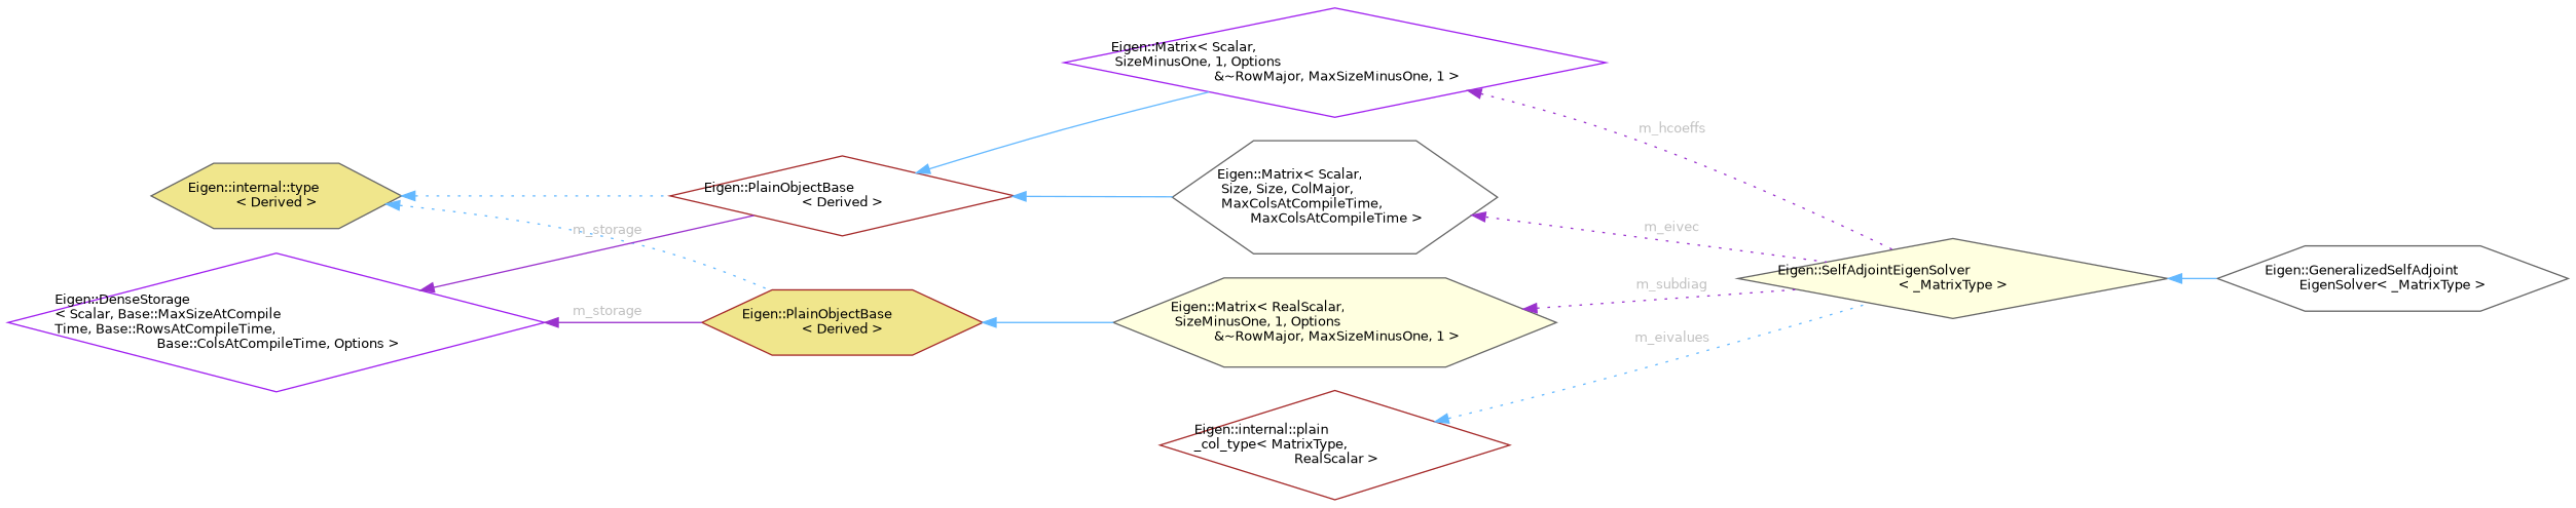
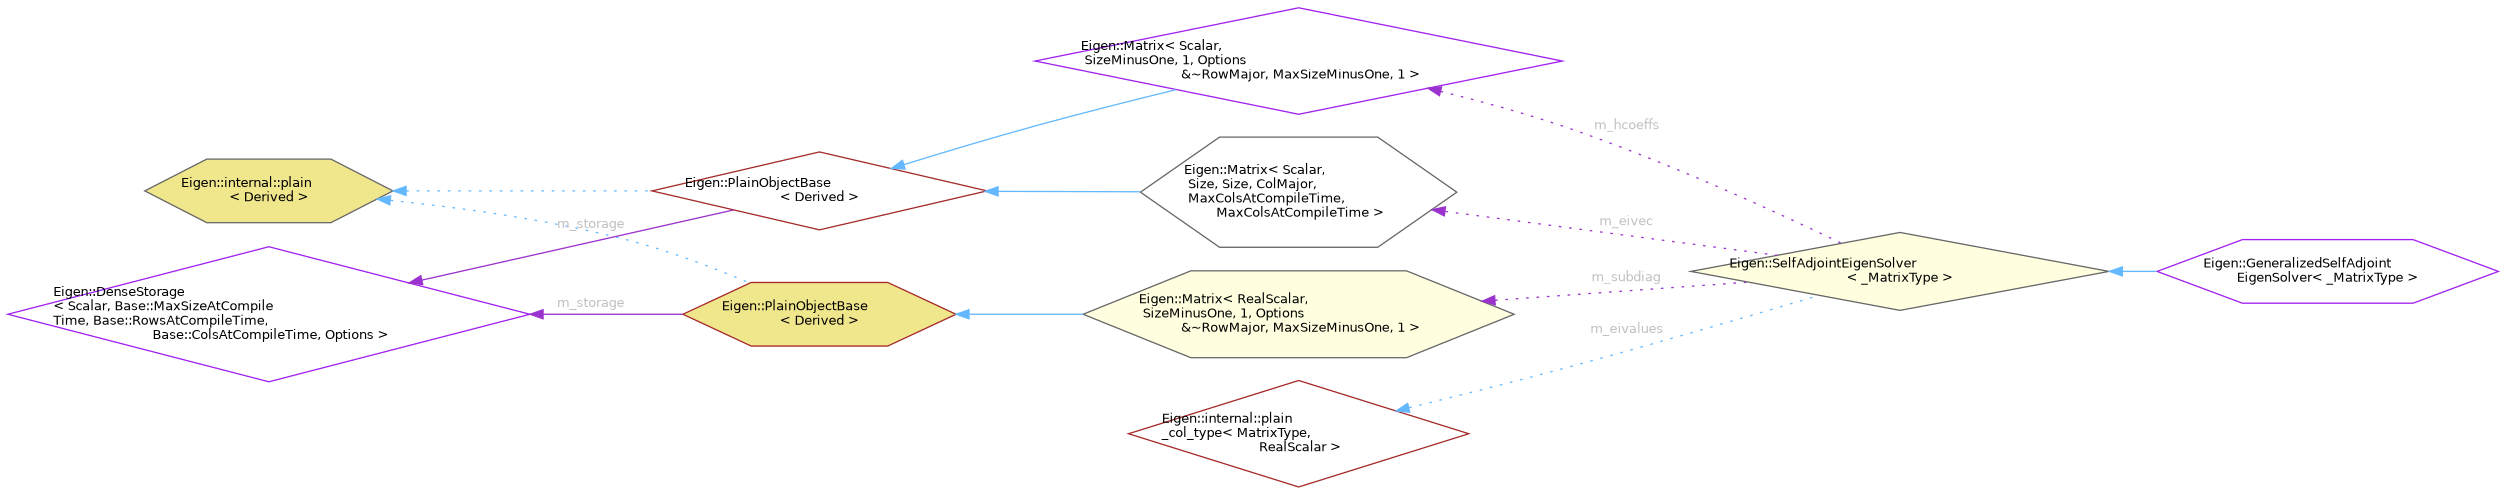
  digraph {
    rankdir=LR
    node [color=gray40 fillcolor=white fontname=Helvetica fontsize=10 shape=hexagon style=filled]
    edge [color=steelblue1 dir=back fontname=Helvetica fontsize=10 labelfontname=Helvetica labelfontsize=10 style=solid]
-   n1 [fontcolor=black height=0.2 label="Eigen::GeneralizedSelfAdjoint\lEigenSolver\< _MatrixType \>" width=0.4]
+   n1 [color=purple fontcolor=black height=0.2 label="Eigen::GeneralizedSelfAdjoint\lEigenSolver\< _MatrixType \>" width=0.4]
    n2 [fillcolor=lightyellow height=0.2 label="Eigen::SelfAdjointEigenSolver\l\< _MatrixType \>" shape=diamond width=0.4]
    n3 [height=0.2 label="Eigen::Matrix\< Scalar,\l Size, Size, ColMajor,\l MaxColsAtCompileTime,\l MaxColsAtCompileTime \>" width=0.4]
    n4 [color=brown height=0.2 label="Eigen::PlainObjectBase\l\< Derived \>" shape=diamond width=0.4]
    n5 [color=purple height=0.2 label="Eigen::Matrix\< Scalar,\l SizeMinusOne, 1, Options\l &~RowMajor, MaxSizeMinusOne, 1 \>" shape=diamond width=0.4]
-   n6 [fillcolor=khaki height=0.2 label="Eigen::internal::type\l\< Derived \>" width=0.4]
+   n6 [fillcolor=khaki height=0.2 label="Eigen::internal::plain\l\< Derived \>" width=0.4]
    n7 [color=brown fillcolor=khaki height=0.2 label="Eigen::PlainObjectBase\l\< Derived \>" width=0.4]
    n8 [fillcolor=lightyellow height=0.2 label="Eigen::Matrix\< RealScalar,\l SizeMinusOne, 1, Options\l &~RowMajor, MaxSizeMinusOne, 1 \>" width=0.4]
    n9 [color=purple height=0.2 label="Eigen::DenseStorage\l\< Scalar, Base::MaxSizeAtCompile\lTime, Base::RowsAtCompileTime,\l Base::ColsAtCompileTime, Options \>" shape=diamond width=0.4]
    n10 [color=brown height=0.2 label="Eigen::internal::plain\l_col_type\< MatrixType,\l RealScalar \>" shape=diamond width=0.4]
    n2 -> n1
    n3 -> n2 [color=darkorchid3 fontcolor=grey label=<<TABLE CELLBORDER="0" BORDER="0"><TR><TD VALIGN="top" ALIGN="LEFT" CELLPADDING="1" CELLSPACING="0">m_eivec</TD></TR> </TABLE>> style=dotted]
    n4 -> n3
    n4 -> n5
    n5 -> n2 [color=darkorchid3 fontcolor=grey label=<<TABLE CELLBORDER="0" BORDER="0"><TR><TD VALIGN="top" ALIGN="LEFT" CELLPADDING="1" CELLSPACING="0">m_hcoeffs</TD></TR> </TABLE>> style=dotted]
    n6 -> n4 [style=dotted]
    n6 -> n7 [style=dotted]
    n7 -> n8
    n8 -> n2 [color=darkorchid3 fontcolor=grey label=<<TABLE CELLBORDER="0" BORDER="0"><TR><TD VALIGN="top" ALIGN="LEFT" CELLPADDING="1" CELLSPACING="0">m_subdiag</TD></TR> </TABLE>> style=dotted]
    n9 -> n4 [color=darkorchid3 fontcolor=grey label=<<TABLE CELLBORDER="0" BORDER="0"><TR><TD VALIGN="top" ALIGN="LEFT" CELLPADDING="1" CELLSPACING="0">m_storage</TD></TR> </TABLE>>]
    n9 -> n7 [color=darkorchid3 fontcolor=grey label=<<TABLE CELLBORDER="0" BORDER="0"><TR><TD VALIGN="top" ALIGN="LEFT" CELLPADDING="1" CELLSPACING="0">m_storage</TD></TR> </TABLE>>]
    n10 -> n2 [fontcolor=grey label=<<TABLE CELLBORDER="0" BORDER="0"><TR><TD VALIGN="top" ALIGN="LEFT" CELLPADDING="1" CELLSPACING="0">m_eivalues</TD></TR> </TABLE>> style=dotted]
  }
